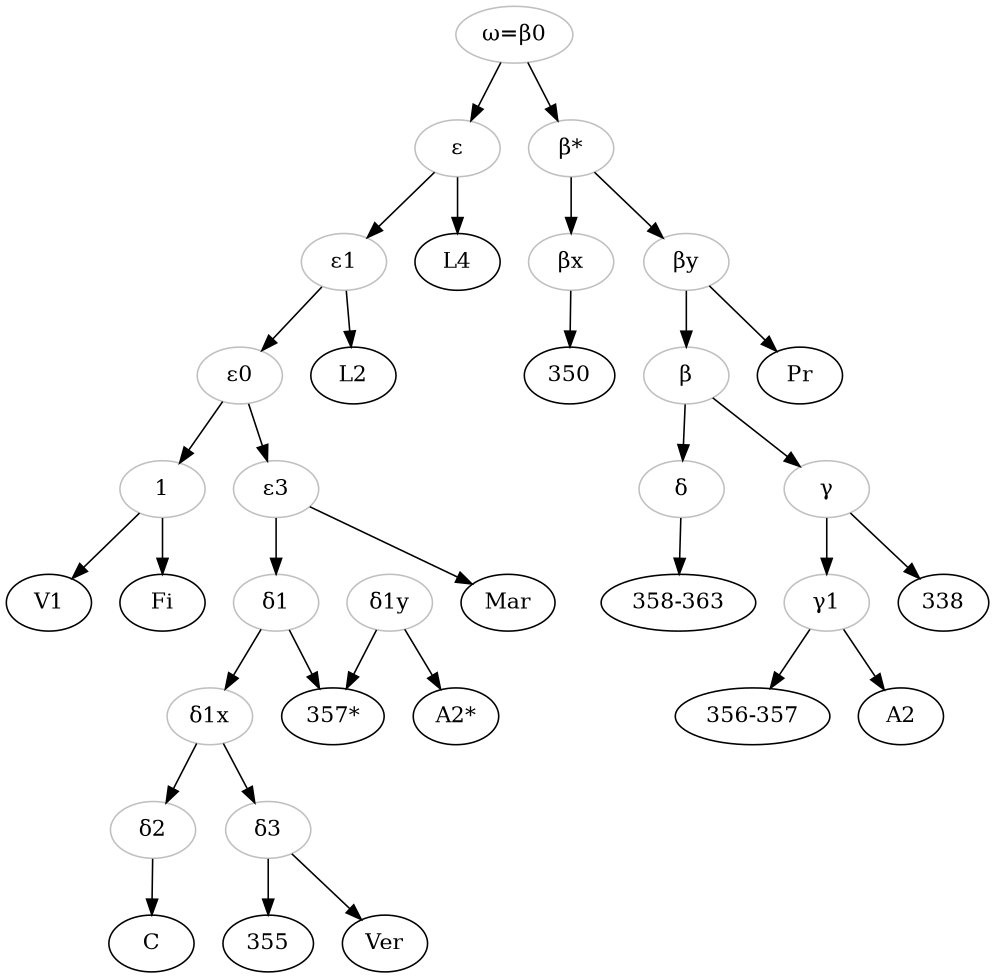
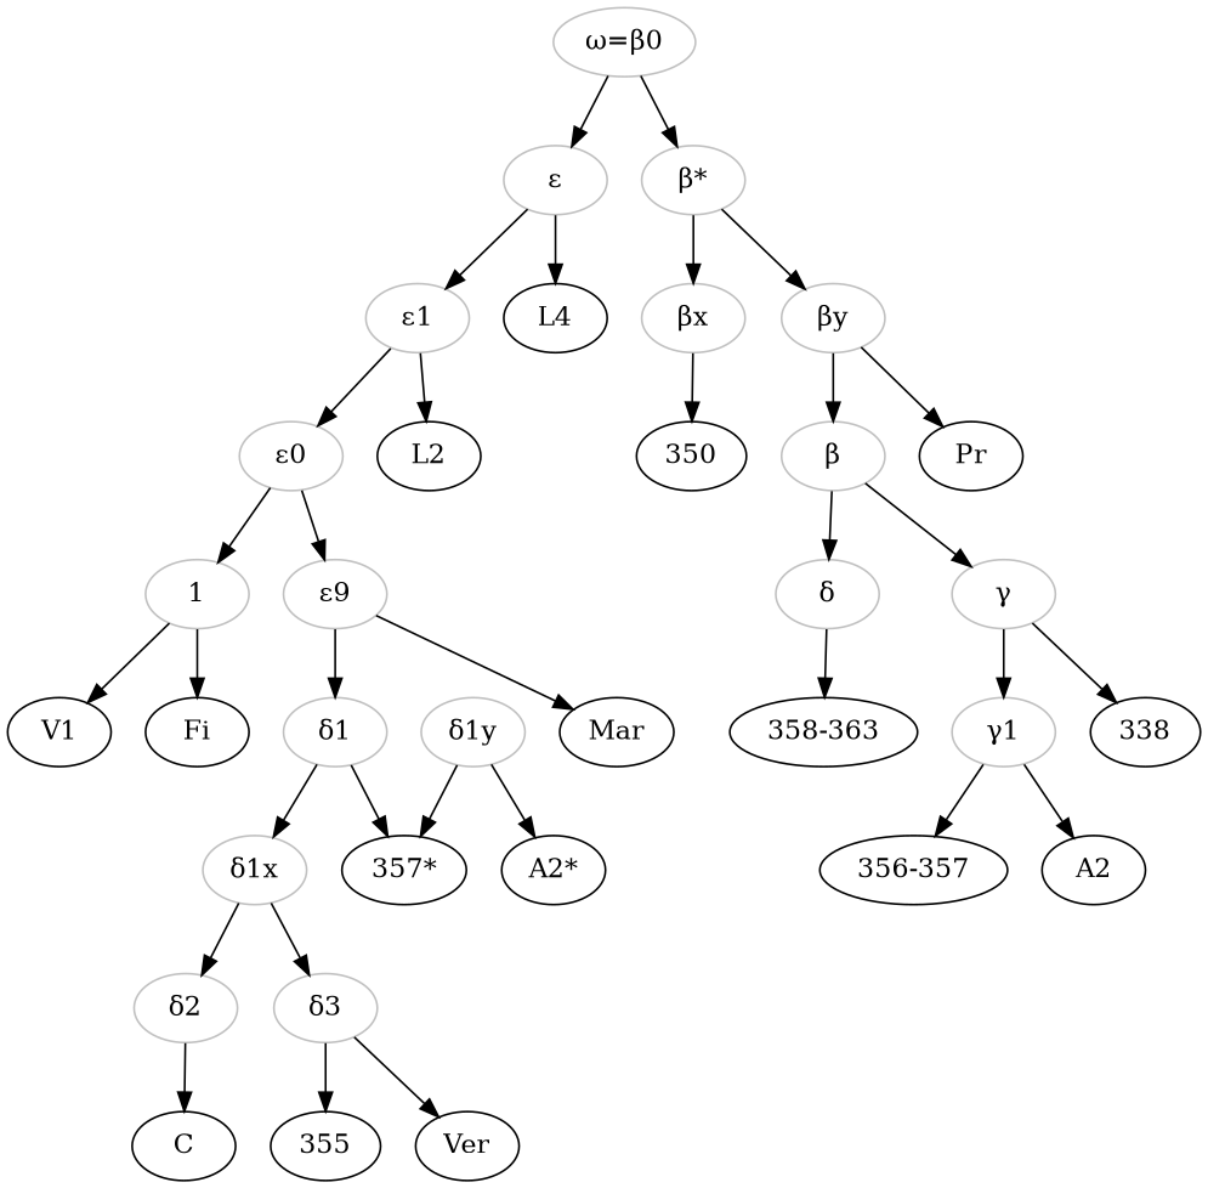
  digraph {
    node [color=grey]
    V1 [color=""]
    1
    Fi [color=""]
    n4 [label="β"]
    n5 [label="δ"]
    n6 [label="γ"]
    n7 [label="358-363" color=""]
    n8 [label="γ1"]
    338 [color=""]
    n10 [label="β*"]
    n11 [label="βx"]
    n12 [label="βy"]
    350 [color=""]
    Pr [color=""]
    n15 [label="δ1"]
    n16 [label="δ1x"]
    n17 [label="357*" color=""]
    n18 [label="δ2"]
    n19 [label="δ3"]
    n20 [label="δ1y"]
    n21 [label="A2*" color=""]
    C [color=""]
    355 [color=""]
    Ver [color=""]
    n25 [label="ε"]
    n26 [label="ε1"]
    L4 [color=""]
    n28 [label="ε0"]
    L2 [color=""]
-   n30 [label="ε3"]
+   n30 [label="ε9"]
    Mar [color=""]
    n32 [label="356-357" color=""]
    A2 [color=""]
    n34 [label="ω=β0"]
    1 -> V1
    1 -> Fi
    n4 -> n5
    n4 -> n6
    n5 -> n7
    n6 -> n8
    n6 -> 338
    n8 -> n32
    n8 -> A2
    n10 -> n11
    n10 -> n12
    n11 -> 350
    n12 -> n4
    n12 -> Pr
    n15 -> n16
    n15 -> n17
    n16 -> n18
    n16 -> n19
    n18 -> C
    n19 -> 355
    n19 -> Ver
    n20 -> n17
    n20 -> n21
    n25 -> n26
    n25 -> L4
    n26 -> n28
    n26 -> L2
    n28 -> 1
    n28 -> n30
    n30 -> n15
    n30 -> Mar
    n34 -> n10
    n34 -> n25
  }
